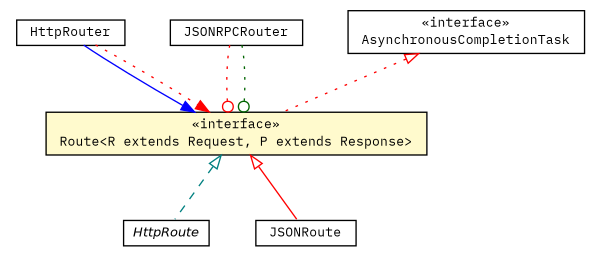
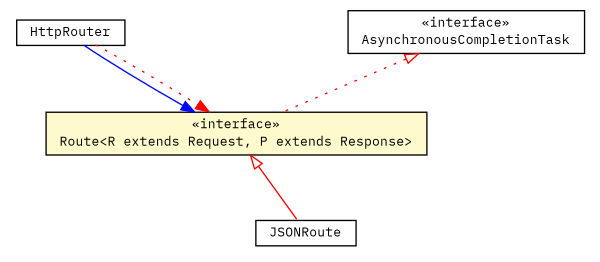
  digraph {
    fontname="IBM Plex Mono"
    nodesep=0.25
    ranksep=0.5
    node [fontcolor=black fontname="IBM Plex Mono" fontsize=10.0 shape=plaintext]
    edge [color=red fontname="IBM Plex Mono" fontsize=10.0 headport=p labelfontname=Helvetica labelfontsize=10 style=dotted tailport=p fontcolor=black]
    n1 [label=<<table title="babble.net.Route" border="0" cellborder="1" cellspacing="0" cellpadding="2" port="p" bgcolor="lemonChiffon" href="./Route.html"> 		<tr><td><table border="0" cellspacing="0" cellpadding="1"> <tr><td align="center" balign="center"> &#171;interface&#187; </td></tr> <tr><td align="center" balign="center"> Route&lt;R extends Request, P extends Response&gt; </td></tr> 		</table></td></tr> 		</table>>]
-   n2 [label=<<table title="babble.net.http.HttpRoute" border="0" cellborder="1" cellspacing="0" cellpadding="2" port="p" href="./http/HttpRoute.html"> 		<tr><td><table border="0" cellspacing="0" cellpadding="1"> <tr><td align="center" balign="center"><font face="Helvetica-Oblique"> HttpRoute </font></td></tr> 		</table></td></tr> 		</table>>]
    n3 [label=<<table title="babble.net.json.JSONRoute" border="0" cellborder="1" cellspacing="0" cellpadding="2" port="p" href="./json/JSONRoute.html"> 		<tr><td><table border="0" cellspacing="0" cellpadding="1"> <tr><td align="center" balign="center"> JSONRoute </td></tr> 		</table></td></tr> 		</table>>]
    n4 [label=<<table title="babble.net.http.HttpRouter" border="0" cellborder="1" cellspacing="0" cellpadding="2" port="p" href="./http/HttpRouter.html"> 		<tr><td><table border="0" cellspacing="0" cellpadding="1"> <tr><td align="center" balign="center"> HttpRouter </td></tr> 		</table></td></tr> 		</table>>]
-   n5 [label=<<table title="babble.net.json.JSONRPCRouter" border="0" cellborder="1" cellspacing="0" cellpadding="2" port="p" href="./json/JSONRPCRouter.html"> 		<tr><td><table border="0" cellspacing="0" cellpadding="1"> <tr><td align="center" balign="center"> JSONRPCRouter </td></tr> 		</table></td></tr> 		</table>>]
    n6 [label=<<table title="java.util.concurrent.CompletableFuture.AsynchronousCompletionTask" border="0" cellborder="1" cellspacing="0" cellpadding="2" port="p" href="http://java.sun.com/j2se/1.4.2/docs/api/java/util/concurrent/CompletableFuture/AsynchronousCompletionTask.html"> 		<tr><td><table border="0" cellspacing="0" cellpadding="1"> <tr><td align="center" balign="center"> &#171;interface&#187; </td></tr> <tr><td align="center" balign="center"> AsynchronousCompletionTask </td></tr> 		</table></td></tr> 		</table>>]
-   n1 -> n2 [arrowtail=empty color=teal dir=back fontsize=10 style=dashed fontcolor=""]
    n1 -> n3 [arrowtail=empty dir=back fontsize=10 style=solid fontcolor=""]
    n4 -> n1 [arrowhead=normal color=blue style=solid]
    n4 -> n1 [arrowhead=normal]
-   n5 -> n1 [arrowhead=odot]
-   n5 -> n1 [arrowhead=odot color=darkgreen]
    n6 -> n1 [arrowtail=empty dir=back fontsize=10 fontcolor=""]
  }
